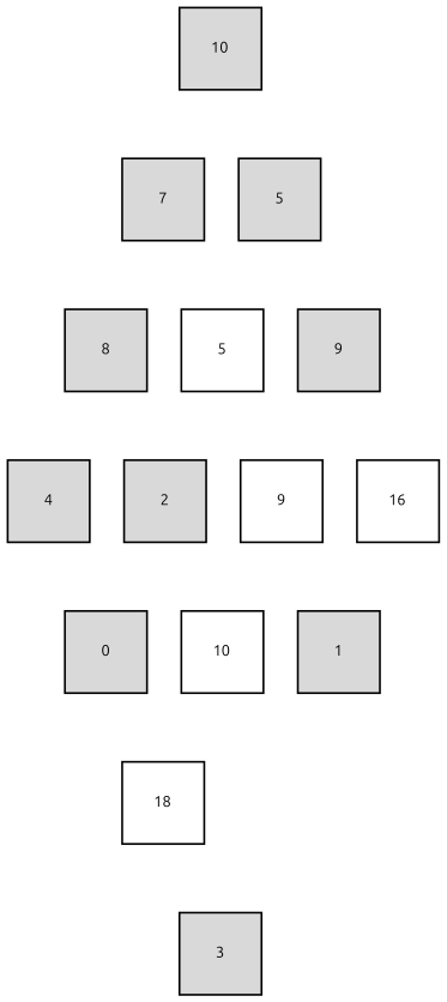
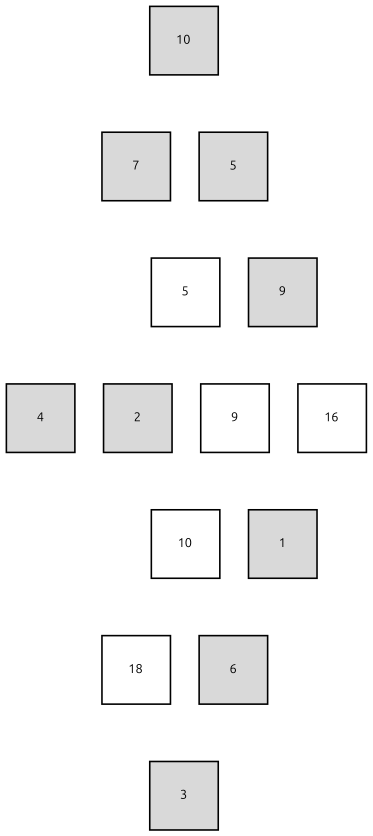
  digraph {
    fontname=Ubuntu
    rank=same
    rankdir=TB
    splines=ortho
    node [fillcolor="#d9d9d9" fixedsize=true fontname=Ubuntu fontsize=8 shape=square style=filled]
    edge [constraint=true fontname=Ubuntu style=invis]
    n1 [label=10 width=0.6]
    n2 [label=7 width=0.6]
    n3 [label=5 width=0.6]
-   n4 [label=8 width=0.6]
    5 [fillcolor="#ffffff" width=0.6]
    n6 [label=9 width=0.6]
    n7 [label=4 width=0.6]
    n8 [label=2 width=0.6]
    9 [fillcolor="#ffffff" width=0.6]
-   n10 [label=0 width=0.6]
    10 [fillcolor="#ffffff" width=0.6]
    n12 [fillcolor="#ffffff" label=18 width=0.6]
    n13 [fillcolor="#ffffff" label=16 width=0.6]
    n14 [label=1 width=0.6]
+   n15 [label=6 width=0.6]
    n16 [label=3 width=0.6]
    n1 -> n2
    n1 -> n3
-   n2 -> n4
    n2 -> 5
    n3 -> 5
    n3 -> n6
-   n4 -> n7
-   n4 -> n8
    5 -> n8
    5 -> 9
    n6 -> 9
    n6 -> n13
-   n7 -> n10
-   n8 -> n10
    n8 -> 10
    9 -> 10
    9 -> n14
-   n10 -> n12
    10 -> n12
+   10 -> n15
    n12 -> n16
    n13 -> n14
+   n14 -> n15
+   n15 -> n16
  }
